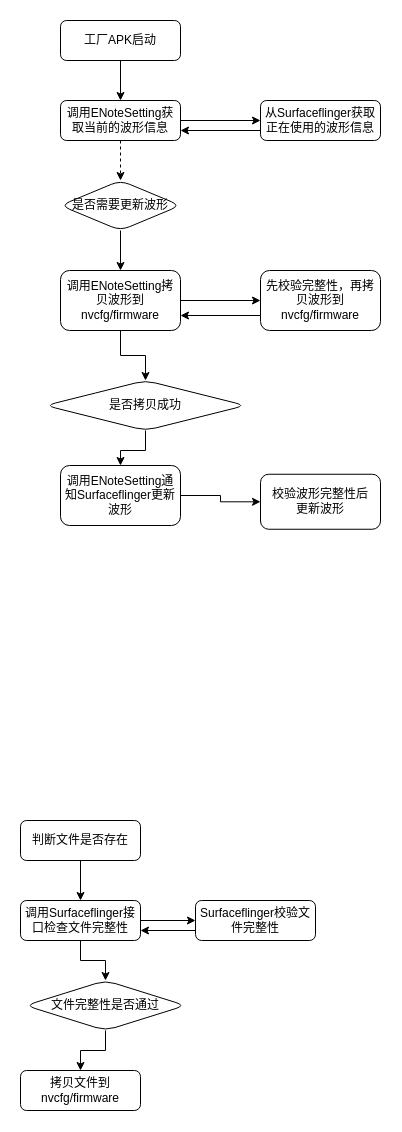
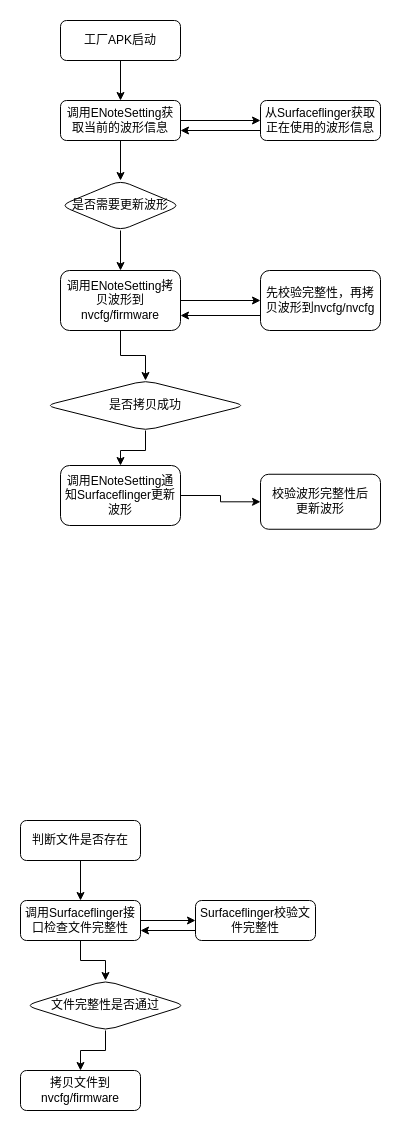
  <mxCell id="0" />
  <mxCell id="1" parent="0" />
  <mxCell id="2" value="" style="edgeStyle=orthogonalEdgeStyle;rounded=0;orthogonalLoop=1;jettySize=auto;html=1;" edge="1" parent="1" source="3" target="6"><mxGeometry relative="1" as="geometry" /></mxCell>
  <mxCell id="3" value="工厂APK启动" style="rounded=1;whiteSpace=wrap;html=1;fontSize=12;glass=0;strokeWidth=1;shadow=0;" parent="1" vertex="1"><mxGeometry x="60" y="20" width="120" height="40" as="geometry" /></mxCell>
- <mxCell id="4" value="" style="edgeStyle=orthogonalEdgeStyle;rounded=0;orthogonalLoop=1;jettySize=auto;html=1;dashed=1;" edge="1" parent="1" source="6" target="8"><mxGeometry relative="1" as="geometry" /></mxCell>
+ <mxCell id="4" value="" style="edgeStyle=orthogonalEdgeStyle;rounded=0;orthogonalLoop=1;jettySize=auto;html=1;" edge="1" parent="1" source="6" target="8"><mxGeometry relative="1" as="geometry" /></mxCell>
  <mxCell id="5" value="" style="edgeStyle=orthogonalEdgeStyle;rounded=0;orthogonalLoop=1;jettySize=auto;html=1;" edge="1" parent="1" source="6" target="17"><mxGeometry relative="1" as="geometry" /></mxCell>
  <mxCell id="6" value="调用ENoteSetting获取当前的波形信息" style="rounded=1;whiteSpace=wrap;html=1;fontSize=12;glass=0;strokeWidth=1;shadow=0;" vertex="1" parent="1"><mxGeometry x="60" y="100" width="120" height="40" as="geometry" /></mxCell>
  <mxCell id="7" value="" style="edgeStyle=orthogonalEdgeStyle;rounded=0;orthogonalLoop=1;jettySize=auto;html=1;" edge="1" parent="1" source="8" target="11"><mxGeometry relative="1" as="geometry" /></mxCell>
  <mxCell id="8" value="是否需要更新波形" style="rhombus;whiteSpace=wrap;html=1;rounded=1;glass=0;strokeWidth=1;shadow=0;" vertex="1" parent="1"><mxGeometry x="60" y="180" width="120" height="50" as="geometry" /></mxCell>
  <mxCell id="9" value="" style="edgeStyle=orthogonalEdgeStyle;rounded=0;orthogonalLoop=1;jettySize=auto;html=1;" edge="1" parent="1" source="11" target="13"><mxGeometry relative="1" as="geometry" /></mxCell>
  <mxCell id="10" value="" style="edgeStyle=orthogonalEdgeStyle;rounded=0;orthogonalLoop=1;jettySize=auto;html=1;" edge="1" parent="1" source="11" target="19"><mxGeometry relative="1" as="geometry" /></mxCell>
  <mxCell id="11" value="调用ENoteSetting拷贝波形到nvcfg/firmware" style="whiteSpace=wrap;html=1;rounded=1;glass=0;strokeWidth=1;shadow=0;" vertex="1" parent="1"><mxGeometry x="60" y="270" width="120" height="60" as="geometry" /></mxCell>
  <mxCell id="12" value="" style="edgeStyle=orthogonalEdgeStyle;rounded=0;orthogonalLoop=1;jettySize=auto;html=1;" edge="1" parent="1" source="13" target="15"><mxGeometry relative="1" as="geometry" /></mxCell>
  <mxCell id="13" value="是否拷贝成功" style="rhombus;whiteSpace=wrap;html=1;rounded=1;glass=0;strokeWidth=1;shadow=0;" vertex="1" parent="1"><mxGeometry x="45" y="380" width="200" height="50" as="geometry" /></mxCell>
  <mxCell id="14" value="" style="edgeStyle=orthogonalEdgeStyle;rounded=0;orthogonalLoop=1;jettySize=auto;html=1;" edge="1" parent="1" source="15" target="20"><mxGeometry relative="1" as="geometry" /></mxCell>
  <mxCell id="15" value="调用ENoteSetting通知Surfaceflinger更新波形" style="whiteSpace=wrap;html=1;rounded=1;glass=0;strokeWidth=1;shadow=0;" vertex="1" parent="1"><mxGeometry x="60" y="465" width="120" height="60" as="geometry" /></mxCell>
  <mxCell id="16" style="edgeStyle=orthogonalEdgeStyle;rounded=0;orthogonalLoop=1;jettySize=auto;html=1;exitX=0;exitY=0.75;exitDx=0;exitDy=0;entryX=1;entryY=0.75;entryDx=0;entryDy=0;" edge="1" parent="1" source="17" target="6"><mxGeometry relative="1" as="geometry" /></mxCell>
  <mxCell id="17" value="从Surfaceflinger获取正在使用的波形信息" style="rounded=1;whiteSpace=wrap;html=1;fontSize=12;glass=0;strokeWidth=1;shadow=0;" vertex="1" parent="1"><mxGeometry x="260" y="100" width="120" height="40" as="geometry" /></mxCell>
  <mxCell id="18" style="edgeStyle=orthogonalEdgeStyle;rounded=0;orthogonalLoop=1;jettySize=auto;html=1;exitX=0;exitY=0.75;exitDx=0;exitDy=0;entryX=1;entryY=0.75;entryDx=0;entryDy=0;" edge="1" parent="1" source="19" target="11"><mxGeometry relative="1" as="geometry" /></mxCell>
- <mxCell id="19" value="先校验完整性，再拷贝波形到nvcfg/firmware" style="whiteSpace=wrap;html=1;rounded=1;glass=0;strokeWidth=1;shadow=0;" vertex="1" parent="1"><mxGeometry x="260" y="270" width="120" height="60" as="geometry" /></mxCell>
+ <mxCell id="19" value="先校验完整性，再拷贝波形到nvcfg/nvcfg" style="whiteSpace=wrap;html=1;rounded=1;glass=0;strokeWidth=1;shadow=0;" vertex="1" parent="1"><mxGeometry x="260" y="270" width="120" height="60" as="geometry" /></mxCell>
  <mxCell id="20" value="校验波形完整性后&lt;div&gt;更新波形&lt;/div&gt;" style="whiteSpace=wrap;html=1;rounded=1;glass=0;strokeWidth=1;shadow=0;" vertex="1" parent="1"><mxGeometry x="260" y="473.75" width="120" height="55" as="geometry" /></mxCell>
  <mxCell id="21" value="" style="edgeStyle=orthogonalEdgeStyle;rounded=0;orthogonalLoop=1;jettySize=auto;html=1;" edge="1" parent="1" source="22" target="25"><mxGeometry relative="1" as="geometry" /></mxCell>
  <mxCell id="22" value="判断文件是否存在" style="whiteSpace=wrap;html=1;rounded=1;glass=0;strokeWidth=1;shadow=0;" vertex="1" parent="1"><mxGeometry x="20" y="820" width="120" height="40" as="geometry" /></mxCell>
  <mxCell id="23" value="" style="edgeStyle=orthogonalEdgeStyle;rounded=0;orthogonalLoop=1;jettySize=auto;html=1;" edge="1" parent="1" source="25" target="27"><mxGeometry relative="1" as="geometry" /></mxCell>
  <mxCell id="24" value="" style="edgeStyle=orthogonalEdgeStyle;rounded=0;orthogonalLoop=1;jettySize=auto;html=1;" edge="1" parent="1" source="25" target="29"><mxGeometry relative="1" as="geometry" /></mxCell>
  <mxCell id="25" value="调用Surfaceflinger接口检查文件完整性" style="whiteSpace=wrap;html=1;rounded=1;glass=0;strokeWidth=1;shadow=0;" vertex="1" parent="1"><mxGeometry x="20" y="900" width="120" height="40" as="geometry" /></mxCell>
  <mxCell id="26" style="edgeStyle=orthogonalEdgeStyle;rounded=0;orthogonalLoop=1;jettySize=auto;html=1;exitX=0;exitY=0.75;exitDx=0;exitDy=0;entryX=1;entryY=0.75;entryDx=0;entryDy=0;" edge="1" parent="1" source="27" target="25"><mxGeometry relative="1" as="geometry" /></mxCell>
  <mxCell id="27" value="Surfaceflinger校验文件完整性" style="whiteSpace=wrap;html=1;rounded=1;glass=0;strokeWidth=1;shadow=0;" vertex="1" parent="1"><mxGeometry x="195" y="900" width="120" height="40" as="geometry" /></mxCell>
  <mxCell id="28" value="" style="edgeStyle=orthogonalEdgeStyle;rounded=0;orthogonalLoop=1;jettySize=auto;html=1;" edge="1" parent="1" source="29" target="30"><mxGeometry relative="1" as="geometry" /></mxCell>
  <mxCell id="29" value="文件完整性是否通过" style="rhombus;whiteSpace=wrap;html=1;rounded=1;glass=0;strokeWidth=1;shadow=0;" vertex="1" parent="1"><mxGeometry x="25" y="980" width="160" height="50" as="geometry" /></mxCell>
  <mxCell id="30" value="拷贝文件到&lt;div&gt;nvcfg/firmware&lt;/div&gt;" style="whiteSpace=wrap;html=1;rounded=1;glass=0;strokeWidth=1;shadow=0;" vertex="1" parent="1"><mxGeometry x="20" y="1070" width="120" height="40" as="geometry" /></mxCell>
